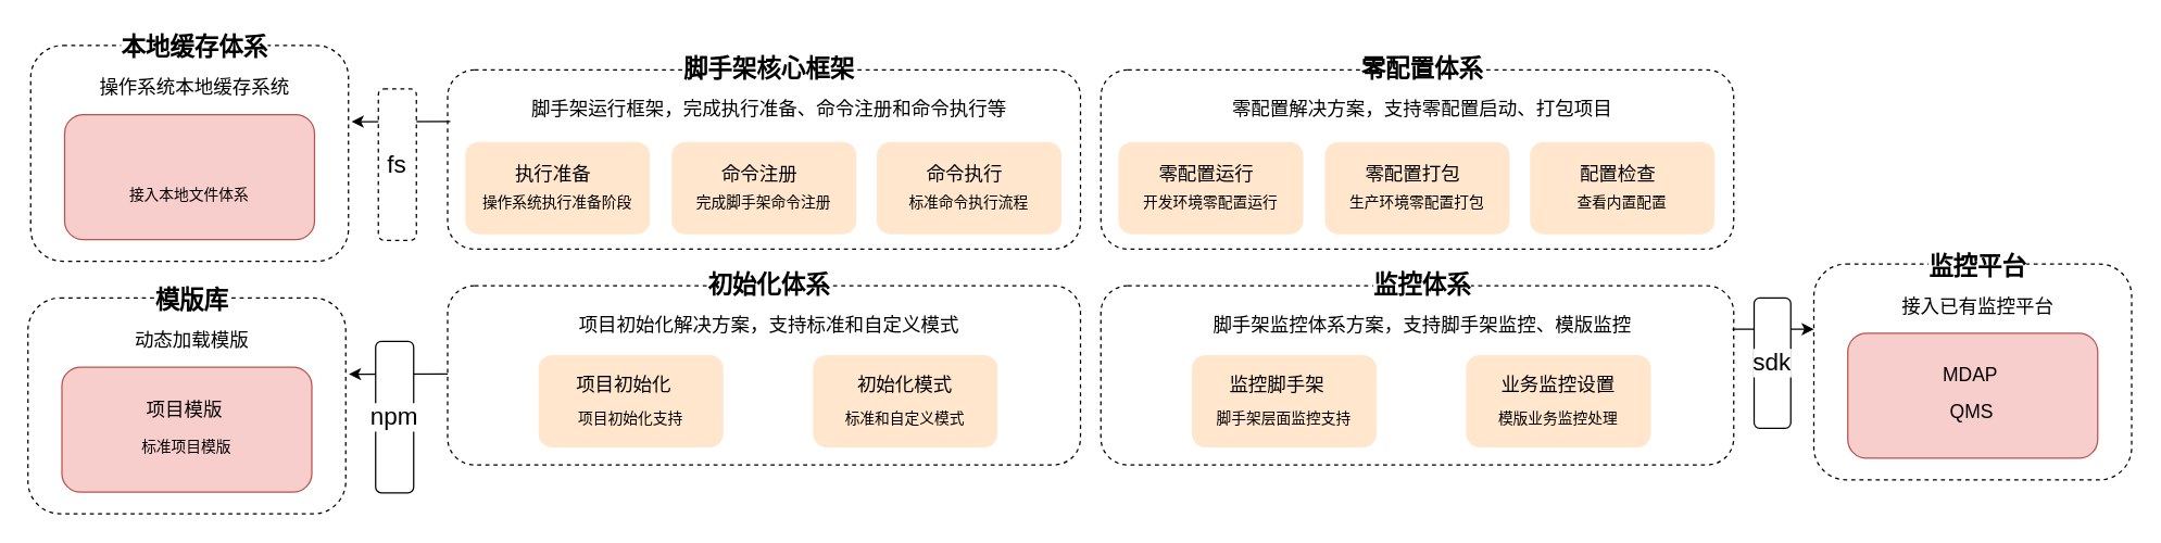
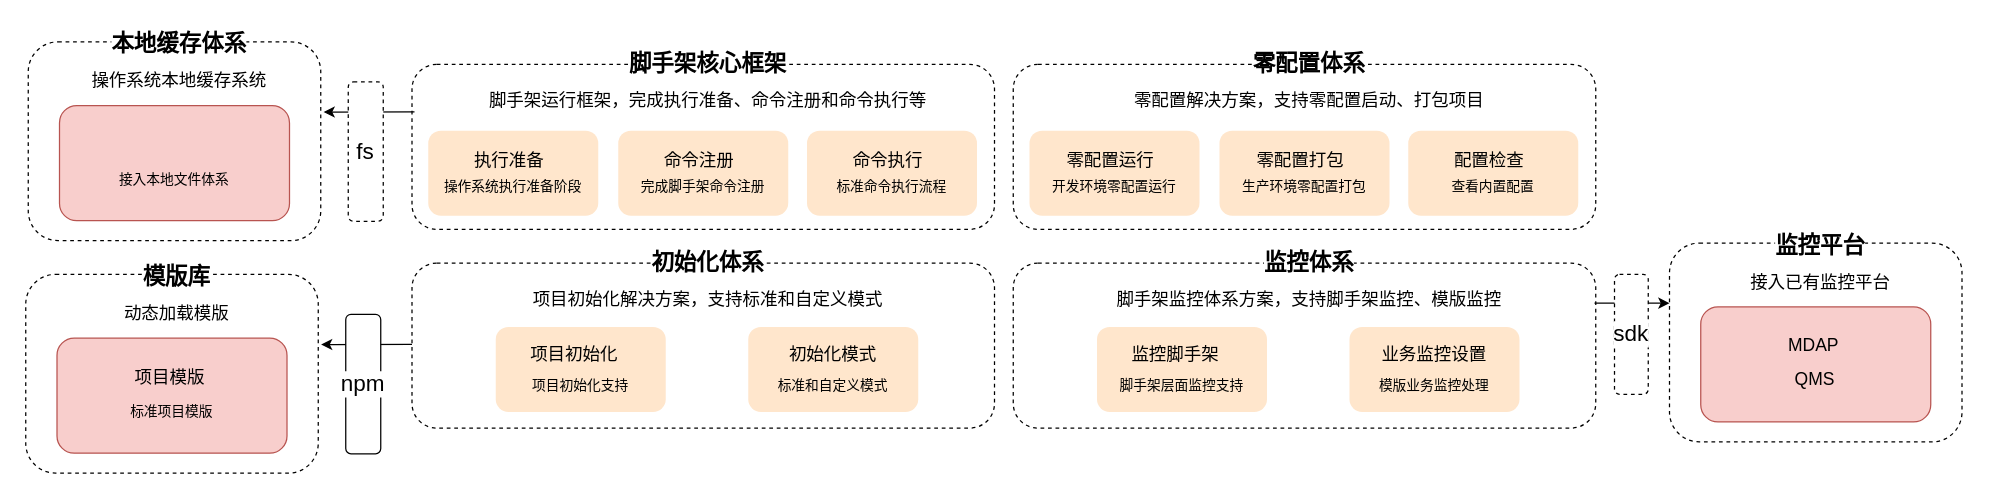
  <mxCell id="0" />
  <mxCell id="1" parent="0" />
  <mxCell id="2" value="" style="rounded=1;whiteSpace=wrap;html=1;shadow=0;fontSize=14;fillColor=default;dashed=1;" vertex="1" parent="1"><mxGeometry x="329" y="51" width="466" height="132" as="geometry" /></mxCell>
  <mxCell id="3" value="" style="rounded=1;whiteSpace=wrap;html=1;aspect=fixed;rotation=0;shadow=0;fillColor=#ffe6cc;strokeColor=none;" parent="1" vertex="1"><mxGeometry x="342" y="104" width="136" height="68" as="geometry" /></mxCell>
  <mxCell id="4" value="&lt;font style=&quot;font-size: 14px;&quot;&gt;执行准备&lt;/font&gt;" style="text;html=1;strokeColor=none;fillColor=none;align=center;verticalAlign=middle;whiteSpace=wrap;rounded=0;" vertex="1" parent="1"><mxGeometry x="352" y="117" width="110" height="22" as="geometry" /></mxCell>
  <mxCell id="5" value="&lt;font style=&quot;font-size: 11px;&quot;&gt;操作系统执行准备阶段&lt;/font&gt;" style="text;html=1;strokeColor=none;fillColor=none;align=center;verticalAlign=middle;whiteSpace=wrap;rounded=0;" vertex="1" parent="1"><mxGeometry x="342" y="135" width="136" height="27" as="geometry" /></mxCell>
  <mxCell id="6" value="" style="rounded=1;whiteSpace=wrap;html=1;aspect=fixed;rotation=0;shadow=0;fillColor=#ffe6cc;strokeColor=none;" vertex="1" parent="1"><mxGeometry x="494" y="104" width="136" height="68" as="geometry" /></mxCell>
  <mxCell id="7" value="&lt;span style=&quot;font-size: 14px;&quot;&gt;命令注册&lt;/span&gt;" style="text;html=1;strokeColor=none;fillColor=none;align=center;verticalAlign=middle;whiteSpace=wrap;rounded=0;" vertex="1" parent="1"><mxGeometry x="504" y="117" width="110" height="22" as="geometry" /></mxCell>
  <mxCell id="8" value="&lt;font style=&quot;font-size: 11px;&quot;&gt;完成脚手架命令注册&lt;/font&gt;" style="text;html=1;strokeColor=none;fillColor=none;align=center;verticalAlign=middle;whiteSpace=wrap;rounded=0;" vertex="1" parent="1"><mxGeometry x="494" y="135" width="136" height="27" as="geometry" /></mxCell>
  <mxCell id="9" value="" style="rounded=1;whiteSpace=wrap;html=1;aspect=fixed;rotation=0;shadow=0;fillColor=#ffe6cc;strokeColor=none;" vertex="1" parent="1"><mxGeometry x="645" y="104" width="136" height="68" as="geometry" /></mxCell>
  <mxCell id="10" value="&lt;font style=&quot;font-size: 14px;&quot;&gt;命令执行&lt;/font&gt;" style="text;html=1;strokeColor=none;fillColor=none;align=center;verticalAlign=middle;whiteSpace=wrap;rounded=0;" vertex="1" parent="1"><mxGeometry x="655" y="117" width="110" height="22" as="geometry" /></mxCell>
  <mxCell id="11" value="&lt;font style=&quot;font-size: 11px;&quot;&gt;标准命令执行流程&lt;/font&gt;" style="text;html=1;strokeColor=none;fillColor=none;align=center;verticalAlign=middle;whiteSpace=wrap;rounded=0;" vertex="1" parent="1"><mxGeometry x="645" y="135" width="136" height="27" as="geometry" /></mxCell>
  <mxCell id="12" value="脚手架运行框架，完成执行准备、命令注册和命令执行等" style="text;html=1;strokeColor=none;fillColor=none;align=center;verticalAlign=middle;whiteSpace=wrap;rounded=0;shadow=0;dashed=1;fontSize=14;" vertex="1" parent="1"><mxGeometry x="355" y="67" width="422" height="26" as="geometry" /></mxCell>
  <mxCell id="13" value="&lt;span style=&quot;background-color: rgb(255, 255, 255);&quot;&gt;&lt;b&gt;&lt;font style=&quot;font-size: 18px;&quot;&gt;脚手架核心框架&lt;/font&gt;&lt;/b&gt;&lt;/span&gt;" style="text;html=1;strokeColor=none;fillColor=none;align=center;verticalAlign=middle;whiteSpace=wrap;rounded=0;shadow=0;dashed=1;fontSize=14;" vertex="1" parent="1"><mxGeometry x="487" y="36" width="158" height="29" as="geometry" /></mxCell>
  <mxCell id="14" value="" style="rounded=1;whiteSpace=wrap;html=1;shadow=0;fontSize=14;fillColor=default;dashed=1;" vertex="1" parent="1"><mxGeometry x="329" y="210" width="466" height="132" as="geometry" /></mxCell>
  <mxCell id="15" value="" style="rounded=1;whiteSpace=wrap;html=1;aspect=fixed;rotation=0;shadow=0;fillColor=#ffe6cc;strokeColor=none;" vertex="1" parent="1"><mxGeometry x="396" y="261" width="136" height="68" as="geometry" /></mxCell>
  <mxCell id="16" value="&lt;font style=&quot;font-size: 14px;&quot;&gt;项目初始化&lt;/font&gt;" style="text;html=1;strokeColor=none;fillColor=none;align=center;verticalAlign=middle;whiteSpace=wrap;rounded=0;" vertex="1" parent="1"><mxGeometry x="404" y="272" width="110" height="22" as="geometry" /></mxCell>
  <mxCell id="17" value="&lt;font style=&quot;font-size: 11px;&quot;&gt;项目初始化支持&lt;/font&gt;" style="text;html=1;strokeColor=none;fillColor=none;align=center;verticalAlign=middle;whiteSpace=wrap;rounded=0;" vertex="1" parent="1"><mxGeometry x="396" y="294" width="136" height="27" as="geometry" /></mxCell>
  <mxCell id="18" value="" style="rounded=1;whiteSpace=wrap;html=1;aspect=fixed;rotation=0;shadow=0;fillColor=#ffe6cc;strokeColor=none;" vertex="1" parent="1"><mxGeometry x="598" y="261" width="136" height="68" as="geometry" /></mxCell>
  <mxCell id="19" value="&lt;font style=&quot;font-size: 11px;&quot;&gt;标准和自定义模式&lt;/font&gt;" style="text;html=1;strokeColor=none;fillColor=none;align=center;verticalAlign=middle;whiteSpace=wrap;rounded=0;" vertex="1" parent="1"><mxGeometry x="598" y="294" width="136" height="27" as="geometry" /></mxCell>
  <mxCell id="20" value="项目初始化解决方案，支持标准和自定义模式" style="text;html=1;strokeColor=none;fillColor=none;align=center;verticalAlign=middle;whiteSpace=wrap;rounded=0;shadow=0;dashed=1;fontSize=14;" vertex="1" parent="1"><mxGeometry x="355" y="226" width="422" height="26" as="geometry" /></mxCell>
  <mxCell id="21" value="&lt;span style=&quot;background-color: rgb(255, 255, 255);&quot;&gt;&lt;b&gt;&lt;font style=&quot;font-size: 18px;&quot;&gt;初始化体系&lt;/font&gt;&lt;/b&gt;&lt;/span&gt;" style="text;html=1;strokeColor=none;fillColor=none;align=center;verticalAlign=middle;whiteSpace=wrap;rounded=0;shadow=0;dashed=1;fontSize=14;" vertex="1" parent="1"><mxGeometry x="487" y="195" width="158" height="29" as="geometry" /></mxCell>
  <mxCell id="22" value="&lt;span style=&quot;font-size: 14px;&quot;&gt;初始化模式&lt;/span&gt;" style="text;html=1;strokeColor=none;fillColor=none;align=center;verticalAlign=middle;whiteSpace=wrap;rounded=0;" vertex="1" parent="1"><mxGeometry x="611" y="272" width="110" height="22" as="geometry" /></mxCell>
  <mxCell id="23" value="" style="rounded=1;whiteSpace=wrap;html=1;shadow=0;fontSize=14;fillColor=default;dashed=1;" vertex="1" parent="1"><mxGeometry x="810" y="51" width="466" height="132" as="geometry" /></mxCell>
  <mxCell id="24" value="" style="rounded=1;whiteSpace=wrap;html=1;aspect=fixed;rotation=0;shadow=0;fillColor=#ffe6cc;strokeColor=none;" vertex="1" parent="1"><mxGeometry x="823" y="104" width="136" height="68" as="geometry" /></mxCell>
  <mxCell id="25" value="&lt;font style=&quot;font-size: 14px;&quot;&gt;零配置运行&lt;/font&gt;" style="text;html=1;strokeColor=none;fillColor=none;align=center;verticalAlign=middle;whiteSpace=wrap;rounded=0;" vertex="1" parent="1"><mxGeometry x="833" y="117" width="110" height="22" as="geometry" /></mxCell>
  <mxCell id="26" value="&lt;span style=&quot;font-size: 11px;&quot;&gt;开发环境零配置运行&lt;/span&gt;" style="text;html=1;strokeColor=none;fillColor=none;align=center;verticalAlign=middle;whiteSpace=wrap;rounded=0;" vertex="1" parent="1"><mxGeometry x="823" y="135" width="136" height="27" as="geometry" /></mxCell>
  <mxCell id="27" value="" style="rounded=1;whiteSpace=wrap;html=1;aspect=fixed;rotation=0;shadow=0;fillColor=#ffe6cc;strokeColor=none;" vertex="1" parent="1"><mxGeometry x="975" y="104" width="136" height="68" as="geometry" /></mxCell>
  <mxCell id="28" value="&lt;span style=&quot;font-size: 14px;&quot;&gt;零配置打包&lt;/span&gt;" style="text;html=1;strokeColor=none;fillColor=none;align=center;verticalAlign=middle;whiteSpace=wrap;rounded=0;" vertex="1" parent="1"><mxGeometry x="985" y="117" width="110" height="22" as="geometry" /></mxCell>
  <mxCell id="29" value="&lt;font style=&quot;font-size: 11px;&quot;&gt;生产环境零配置打包&lt;/font&gt;" style="text;html=1;strokeColor=none;fillColor=none;align=center;verticalAlign=middle;whiteSpace=wrap;rounded=0;" vertex="1" parent="1"><mxGeometry x="975" y="135" width="136" height="27" as="geometry" /></mxCell>
  <mxCell id="30" value="" style="rounded=1;whiteSpace=wrap;html=1;aspect=fixed;rotation=0;shadow=0;fillColor=#ffe6cc;strokeColor=none;" vertex="1" parent="1"><mxGeometry x="1126" y="104" width="136" height="68" as="geometry" /></mxCell>
  <mxCell id="31" value="&lt;span style=&quot;font-size: 14px;&quot;&gt;配置检查&lt;/span&gt;" style="text;html=1;strokeColor=none;fillColor=none;align=center;verticalAlign=middle;whiteSpace=wrap;rounded=0;" vertex="1" parent="1"><mxGeometry x="1136" y="117" width="110" height="22" as="geometry" /></mxCell>
  <mxCell id="32" value="&lt;font style=&quot;font-size: 11px;&quot;&gt;查看内置配置&lt;/font&gt;" style="text;html=1;strokeColor=none;fillColor=none;align=center;verticalAlign=middle;whiteSpace=wrap;rounded=0;" vertex="1" parent="1"><mxGeometry x="1126" y="135" width="136" height="27" as="geometry" /></mxCell>
  <mxCell id="33" value="零配置解决方案，支持零配置启动、打包项目" style="text;html=1;strokeColor=none;fillColor=none;align=center;verticalAlign=middle;whiteSpace=wrap;rounded=0;shadow=0;dashed=1;fontSize=14;" vertex="1" parent="1"><mxGeometry x="836" y="67" width="422" height="26" as="geometry" /></mxCell>
  <mxCell id="34" value="&lt;span style=&quot;font-size: 18px; background-color: rgb(255, 255, 255);&quot;&gt;&lt;b&gt;零配置体系&lt;/b&gt;&lt;/span&gt;" style="text;html=1;strokeColor=none;fillColor=none;align=center;verticalAlign=middle;whiteSpace=wrap;rounded=0;shadow=0;dashed=1;fontSize=14;" vertex="1" parent="1"><mxGeometry x="968" y="36" width="158" height="29" as="geometry" /></mxCell>
  <mxCell id="35" value="" style="rounded=1;whiteSpace=wrap;html=1;shadow=0;fontSize=14;fillColor=default;dashed=1;" vertex="1" parent="1"><mxGeometry x="810" y="210" width="466" height="132" as="geometry" /></mxCell>
  <mxCell id="36" value="" style="rounded=1;whiteSpace=wrap;html=1;aspect=fixed;rotation=0;shadow=0;fillColor=#ffe6cc;strokeColor=none;" vertex="1" parent="1"><mxGeometry x="877" y="261" width="136" height="68" as="geometry" /></mxCell>
  <mxCell id="37" value="&lt;span style=&quot;font-size: 14px;&quot;&gt;监控脚手架&lt;/span&gt;" style="text;html=1;strokeColor=none;fillColor=none;align=center;verticalAlign=middle;whiteSpace=wrap;rounded=0;" vertex="1" parent="1"><mxGeometry x="885" y="272" width="110" height="22" as="geometry" /></mxCell>
  <mxCell id="38" value="&lt;font style=&quot;font-size: 11px;&quot;&gt;脚手架层面监控支持&lt;/font&gt;" style="text;html=1;strokeColor=none;fillColor=none;align=center;verticalAlign=middle;whiteSpace=wrap;rounded=0;" vertex="1" parent="1"><mxGeometry x="877" y="294" width="136" height="27" as="geometry" /></mxCell>
  <mxCell id="39" value="" style="rounded=1;whiteSpace=wrap;html=1;aspect=fixed;rotation=0;shadow=0;fillColor=#ffe6cc;strokeColor=none;" vertex="1" parent="1"><mxGeometry x="1079" y="261" width="136" height="68" as="geometry" /></mxCell>
  <mxCell id="40" value="&lt;font style=&quot;font-size: 11px;&quot;&gt;模版业务监控处理&lt;/font&gt;" style="text;html=1;strokeColor=none;fillColor=none;align=center;verticalAlign=middle;whiteSpace=wrap;rounded=0;" vertex="1" parent="1"><mxGeometry x="1079" y="294" width="136" height="27" as="geometry" /></mxCell>
  <mxCell id="41" value="脚手架监控体系方案，支持脚手架监控、模版监控" style="text;html=1;strokeColor=none;fillColor=none;align=center;verticalAlign=middle;whiteSpace=wrap;rounded=0;shadow=0;dashed=1;fontSize=14;" vertex="1" parent="1"><mxGeometry x="836" y="226" width="422" height="26" as="geometry" /></mxCell>
  <mxCell id="42" value="&lt;span style=&quot;background-color: rgb(255, 255, 255);&quot;&gt;&lt;b&gt;&lt;font style=&quot;font-size: 18px;&quot;&gt;监控体系&lt;/font&gt;&lt;/b&gt;&lt;/span&gt;" style="text;html=1;strokeColor=none;fillColor=none;align=center;verticalAlign=middle;whiteSpace=wrap;rounded=0;shadow=0;dashed=1;fontSize=14;" vertex="1" parent="1"><mxGeometry x="968" y="195" width="158" height="29" as="geometry" /></mxCell>
  <mxCell id="43" value="&lt;span style=&quot;font-size: 14px;&quot;&gt;业务监控设置&lt;/span&gt;" style="text;html=1;strokeColor=none;fillColor=none;align=center;verticalAlign=middle;whiteSpace=wrap;rounded=0;" vertex="1" parent="1"><mxGeometry x="1092" y="272" width="110" height="22" as="geometry" /></mxCell>
  <mxCell id="44" value="" style="rounded=1;whiteSpace=wrap;html=1;shadow=0;fontSize=14;fillColor=default;dashed=1;" vertex="1" parent="1"><mxGeometry x="22" y="33" width="234" height="159" as="geometry" /></mxCell>
  <mxCell id="45" value="" style="rounded=1;whiteSpace=wrap;html=1;aspect=fixed;rotation=0;shadow=0;fillColor=#f8cecc;strokeColor=#b85450;" vertex="1" parent="1"><mxGeometry x="47" y="84" width="184" height="92" as="geometry" /></mxCell>
  <mxCell id="46" value="&lt;span style=&quot;font-size: 11px;&quot;&gt;接入本地文件体系&lt;/span&gt;" style="text;html=1;strokeColor=none;fillColor=none;align=center;verticalAlign=middle;whiteSpace=wrap;rounded=0;" vertex="1" parent="1"><mxGeometry x="71" y="129" width="136" height="27" as="geometry" /></mxCell>
  <mxCell id="47" value="操作系统本地缓存系统" style="text;html=1;strokeColor=none;fillColor=none;align=center;verticalAlign=middle;whiteSpace=wrap;rounded=0;shadow=0;dashed=1;fontSize=14;" vertex="1" parent="1"><mxGeometry x="61" y="51" width="164" height="26" as="geometry" /></mxCell>
  <mxCell id="48" value="&lt;span style=&quot;background-color: rgb(255, 255, 255);&quot;&gt;&lt;b&gt;&lt;font style=&quot;font-size: 18px;&quot;&gt;本地缓存体系&lt;/font&gt;&lt;/b&gt;&lt;/span&gt;" style="text;html=1;strokeColor=none;fillColor=none;align=center;verticalAlign=middle;whiteSpace=wrap;rounded=0;shadow=0;dashed=1;fontSize=14;" vertex="1" parent="1"><mxGeometry x="64" y="20" width="158" height="29" as="geometry" /></mxCell>
  <mxCell id="49" value="" style="endArrow=classic;html=1;rounded=0;fontSize=18;" edge="1" parent="1"><mxGeometry width="50" height="50" relative="1" as="geometry"><mxPoint x="331" y="89" as="sourcePoint" /><mxPoint x="258.25" y="89.18" as="targetPoint" /></mxGeometry></mxCell>
  <mxCell id="50" value="fs" style="rounded=1;whiteSpace=wrap;html=1;shadow=0;dashed=1;labelBackgroundColor=#FFFFFF;fontSize=18;fillColor=default;" vertex="1" parent="1"><mxGeometry x="278" y="65" width="28" height="111.5" as="geometry" /></mxCell>
  <mxCell id="51" value="" style="rounded=1;whiteSpace=wrap;html=1;shadow=0;fontSize=14;fillColor=default;dashed=1;" vertex="1" parent="1"><mxGeometry x="20" y="219" width="234" height="159" as="geometry" /></mxCell>
  <mxCell id="52" value="" style="rounded=1;whiteSpace=wrap;html=1;aspect=fixed;rotation=0;shadow=0;fillColor=#f8cecc;strokeColor=#b85450;" vertex="1" parent="1"><mxGeometry x="45" y="270" width="184" height="92" as="geometry" /></mxCell>
  <mxCell id="53" value="&lt;font style=&quot;font-size: 14px;&quot;&gt;项目模版&lt;/font&gt;" style="text;html=1;strokeColor=none;fillColor=none;align=center;verticalAlign=middle;whiteSpace=wrap;rounded=0;" vertex="1" parent="1"><mxGeometry x="57.5" y="290" width="155" height="22" as="geometry" /></mxCell>
  <mxCell id="54" value="&lt;span style=&quot;font-size: 11px;&quot;&gt;标准项目模版&lt;/span&gt;" style="text;html=1;strokeColor=none;fillColor=none;align=center;verticalAlign=middle;whiteSpace=wrap;rounded=0;" vertex="1" parent="1"><mxGeometry x="69" y="315" width="136" height="27" as="geometry" /></mxCell>
  <mxCell id="55" value="动态加载模版" style="text;html=1;strokeColor=none;fillColor=none;align=center;verticalAlign=middle;whiteSpace=wrap;rounded=0;shadow=0;dashed=1;fontSize=14;" vertex="1" parent="1"><mxGeometry x="59" y="237" width="164" height="26" as="geometry" /></mxCell>
  <mxCell id="56" value="&lt;span style=&quot;font-size: 18px; background-color: rgb(255, 255, 255);&quot;&gt;&lt;b&gt;模版库&lt;/b&gt;&lt;/span&gt;" style="text;html=1;strokeColor=none;fillColor=none;align=center;verticalAlign=middle;whiteSpace=wrap;rounded=0;shadow=0;dashed=1;fontSize=14;" vertex="1" parent="1"><mxGeometry x="62" y="206" width="158" height="29" as="geometry" /></mxCell>
  <mxCell id="57" value="" style="endArrow=classic;html=1;rounded=0;fontSize=18;" edge="1" parent="1"><mxGeometry width="50" height="50" relative="1" as="geometry"><mxPoint x="329" y="275" as="sourcePoint" /><mxPoint x="256.25" y="275.18" as="targetPoint" /></mxGeometry></mxCell>
  <mxCell id="58" value="npm" style="rounded=1;whiteSpace=wrap;html=1;shadow=0;dashed=0;labelBackgroundColor=#FFFFFF;fontSize=18;fillColor=default;" vertex="1" parent="1"><mxGeometry x="276" y="251" width="28" height="111.5" as="geometry" /></mxCell>
  <mxCell id="59" value="" style="rounded=1;whiteSpace=wrap;html=1;shadow=0;fontSize=14;fillColor=default;dashed=1;" vertex="1" parent="1"><mxGeometry x="1335" y="194" width="234" height="159" as="geometry" /></mxCell>
  <mxCell id="60" value="" style="rounded=1;whiteSpace=wrap;html=1;aspect=fixed;rotation=0;shadow=0;fillColor=#f8cecc;strokeColor=#b85450;" vertex="1" parent="1"><mxGeometry x="1360" y="245" width="184" height="92" as="geometry" /></mxCell>
  <mxCell id="61" value="&lt;font style=&quot;font-size: 14px;&quot;&gt;MDAP&lt;/font&gt;" style="text;html=1;strokeColor=none;fillColor=none;align=center;verticalAlign=middle;whiteSpace=wrap;rounded=0;" vertex="1" parent="1"><mxGeometry x="1372.5" y="265" width="155" height="22" as="geometry" /></mxCell>
  <mxCell id="62" value="接入已有监控平台" style="text;html=1;strokeColor=none;fillColor=none;align=center;verticalAlign=middle;whiteSpace=wrap;rounded=0;shadow=0;dashed=1;fontSize=14;" vertex="1" parent="1"><mxGeometry x="1374" y="212" width="164" height="26" as="geometry" /></mxCell>
  <mxCell id="63" value="&lt;span style=&quot;font-size: 18px; background-color: rgb(255, 255, 255);&quot;&gt;&lt;b&gt;监控平台&lt;/b&gt;&lt;/span&gt;" style="text;html=1;strokeColor=none;fillColor=none;align=center;verticalAlign=middle;whiteSpace=wrap;rounded=0;shadow=0;dashed=1;fontSize=14;" vertex="1" parent="1"><mxGeometry x="1377" y="181" width="158" height="29" as="geometry" /></mxCell>
  <mxCell id="64" value="&lt;font style=&quot;font-size: 14px;&quot;&gt;QMS&lt;/font&gt;" style="text;html=1;strokeColor=none;fillColor=none;align=center;verticalAlign=middle;whiteSpace=wrap;rounded=0;" vertex="1" parent="1"><mxGeometry x="1374" y="292" width="155" height="22" as="geometry" /></mxCell>
  <mxCell id="65" value="" style="endArrow=classic;html=1;rounded=0;fontSize=18;" edge="1" parent="1"><mxGeometry width="50" height="50" relative="1" as="geometry"><mxPoint x="1275" y="242" as="sourcePoint" /><mxPoint x="1335" y="242" as="targetPoint" /></mxGeometry></mxCell>
- <mxCell id="66" value="sdk" style="rounded=1;whiteSpace=wrap;html=1;shadow=0;dashed=0;labelBackgroundColor=#FFFFFF;fontSize=18;fillColor=default;" vertex="1" parent="1"><mxGeometry x="1291" y="219" width="27" height="96" as="geometry" /></mxCell>
+ <mxCell id="66" value="sdk" style="rounded=1;whiteSpace=wrap;html=1;shadow=0;dashed=1;labelBackgroundColor=#FFFFFF;fontSize=18;fillColor=default;" vertex="1" parent="1"><mxGeometry x="1291" y="219" width="27" height="96" as="geometry" /></mxCell>
